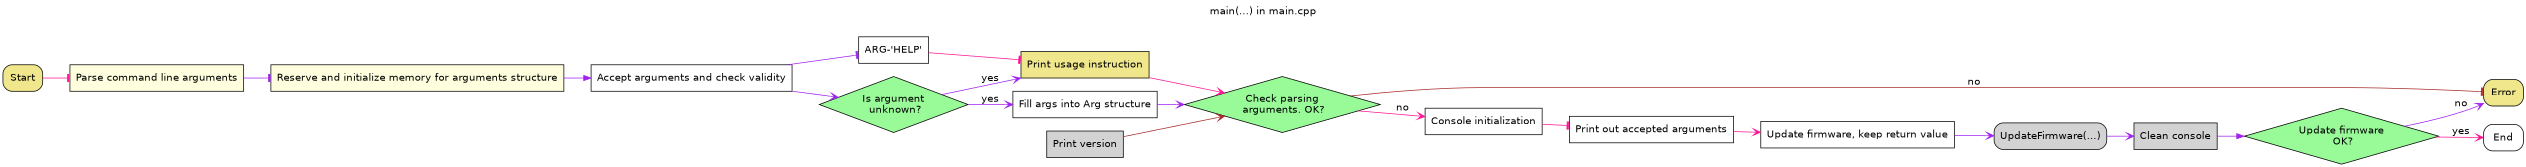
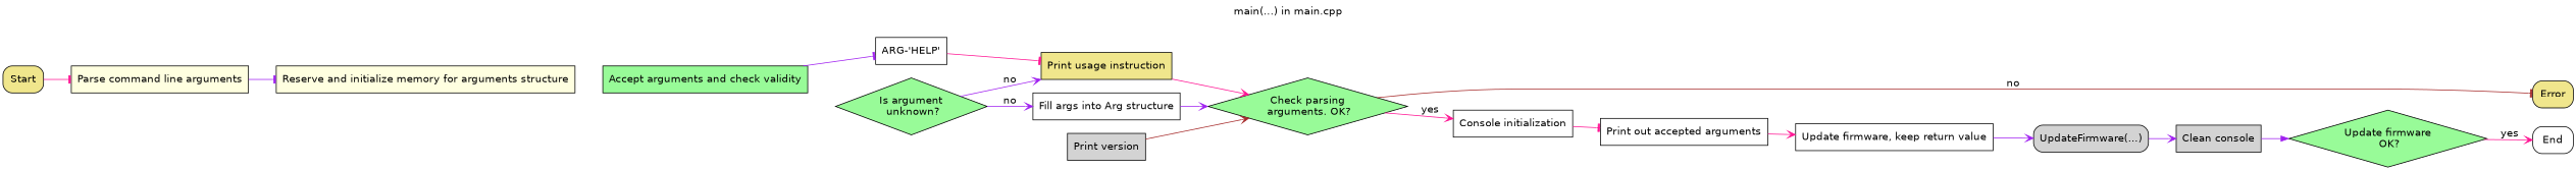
  digraph {
    fontname="DejaVu Sans"
    label="main(...) in main.cpp"
    labelloc=top
    rankdir=LR
    node [fillcolor=white fontname="DejaVu Sans" shape=box style=filled]
    edge [arrowhead=vee color=purple fontname="DejaVu Sans"]
    n1 [fillcolor=lightyellow label="Parse command line arguments"]
    n2 [fillcolor=lightyellow label="Reserve and initialize memory for arguments structure"]
-   n3 [label="Accept arguments and check validity"]
+   n3 [fillcolor=palegreen label="Accept arguments and check validity"]
    n4 [label="ARG-'HELP'"]
    n5 [fillcolor=palegreen label="Is argument\n unknown?" shape=diamond]
    n6 [fillcolor=khaki label="Print usage instruction"]
    n7 [label="Fill args into Arg structure"]
    n8 [fillcolor=lightgrey label="Print version"]
    n9 [fillcolor=palegreen label="Check parsing\n arguments. OK?" shape=diamond]
    n10 [label="Console initialization"]
    n11 [fillcolor=khaki label=Error style="rounded,filled"]
    n12 [label="Print out accepted arguments"]
    n13 [label="Update firmware, keep return value"]
    n14 [fillcolor=lightgrey label="UpdateFirmware(...)" style="rounded,filled"]
    n15 [fillcolor=lightgrey label="Clean console"]
    n16 [fillcolor=palegreen label="Update firmware\n OK?" shape=diamond]
    n17 [label=End style="rounded,filled"]
    n18 [fillcolor=khaki label=Start style="rounded,filled"]
    n1 -> n2 [arrowhead=tee]
-   n2 -> n3 [arrowhead=normal]
    n3 -> n4 [arrowhead=tee]
-   n3 -> n5
    n4 -> n6 [arrowhead=tee color=deeppink]
-   n5 -> n6 [label=yes]
-   n5 -> n7 [label=yes]
+   n5 -> n6 [label=no]
+   n5 -> n7 [label=no]
    n6 -> n9 [color=deeppink]
    n7 -> n9
    n8 -> n9 [color=brown]
-   n9 -> n10 [color=deeppink label=no]
+   n9 -> n10 [color=deeppink label=yes]
    n9 -> n11 [arrowhead=tee color=brown label=no]
    n10 -> n12 [arrowhead=tee color=deeppink]
    n12 -> n13 [color=deeppink]
    n13 -> n14
    n14 -> n15
    n15 -> n16 [arrowhead=normal]
-   n16 -> n11 [label=no]
    n16 -> n17 [color=deeppink label=yes]
    n18 -> n1 [arrowhead=tee color=deeppink]
  }
